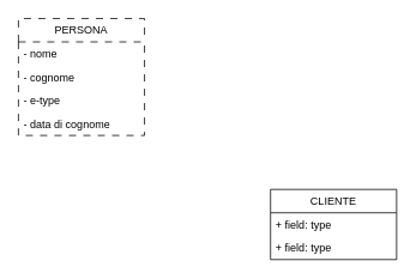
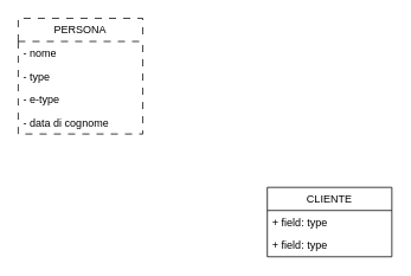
  <mxCell id="0" />
  <mxCell id="1" parent="0" />
  <mxCell id="2" value="PERSONA" style="swimlane;fontStyle=0;childLayout=stackLayout;horizontal=1;startSize=26;fillColor=none;horizontalStack=0;resizeParent=1;resizeParentMax=0;resizeLast=0;collapsible=1;marginBottom=0;whiteSpace=wrap;html=1;dashed=1;dashPattern=8 8;" vertex="1" parent="1"><mxGeometry x="20" y="20" width="140" height="130" as="geometry" /></mxCell>
  <mxCell id="3" value="- nome" style="text;strokeColor=none;fillColor=none;align=left;verticalAlign=top;spacingLeft=4;spacingRight=4;overflow=hidden;rotatable=0;points=[[0,0.5],[1,0.5]];portConstraint=eastwest;whiteSpace=wrap;html=1;" vertex="1" parent="2"><mxGeometry y="26" width="140" height="26" as="geometry" /></mxCell>
- <mxCell id="4" value="- cognome" style="text;strokeColor=none;fillColor=none;align=left;verticalAlign=top;spacingLeft=4;spacingRight=4;overflow=hidden;rotatable=0;points=[[0,0.5],[1,0.5]];portConstraint=eastwest;whiteSpace=wrap;html=1;" vertex="1" parent="2"><mxGeometry y="52" width="140" height="26" as="geometry" /></mxCell>
+ <mxCell id="4" value="- type" style="text;strokeColor=none;fillColor=none;align=left;verticalAlign=top;spacingLeft=4;spacingRight=4;overflow=hidden;rotatable=0;points=[[0,0.5],[1,0.5]];portConstraint=eastwest;whiteSpace=wrap;html=1;" vertex="1" parent="2"><mxGeometry y="52" width="140" height="26" as="geometry" /></mxCell>
  <mxCell id="5" value="- e-type" style="text;strokeColor=none;fillColor=none;align=left;verticalAlign=top;spacingLeft=4;spacingRight=4;overflow=hidden;rotatable=0;points=[[0,0.5],[1,0.5]];portConstraint=eastwest;whiteSpace=wrap;html=1;" vertex="1" parent="2"><mxGeometry y="78" width="140" height="26" as="geometry" /></mxCell>
  <mxCell id="6" value="- data di cognome" style="text;strokeColor=none;fillColor=none;align=left;verticalAlign=top;spacingLeft=4;spacingRight=4;overflow=hidden;rotatable=0;points=[[0,0.5],[1,0.5]];portConstraint=eastwest;whiteSpace=wrap;html=1;" vertex="1" parent="2"><mxGeometry y="104" width="140" height="26" as="geometry" /></mxCell>
  <mxCell id="7" value="CLIENTE" style="swimlane;fontStyle=0;childLayout=stackLayout;horizontal=1;startSize=26;fillColor=none;horizontalStack=0;resizeParent=1;resizeParentMax=0;resizeLast=0;collapsible=1;marginBottom=0;whiteSpace=wrap;html=1;" vertex="1" parent="1"><mxGeometry x="300" y="210" width="140" height="78" as="geometry" /></mxCell>
  <mxCell id="8" value="+ field: type" style="text;strokeColor=none;fillColor=none;align=left;verticalAlign=top;spacingLeft=4;spacingRight=4;overflow=hidden;rotatable=0;points=[[0,0.5],[1,0.5]];portConstraint=eastwest;whiteSpace=wrap;html=1;" vertex="1" parent="7"><mxGeometry y="26" width="140" height="26" as="geometry" /></mxCell>
  <mxCell id="9" value="+ field: type" style="text;strokeColor=none;fillColor=none;align=left;verticalAlign=top;spacingLeft=4;spacingRight=4;overflow=hidden;rotatable=0;points=[[0,0.5],[1,0.5]];portConstraint=eastwest;whiteSpace=wrap;html=1;" vertex="1" parent="7"><mxGeometry y="52" width="140" height="26" as="geometry" /></mxCell>
